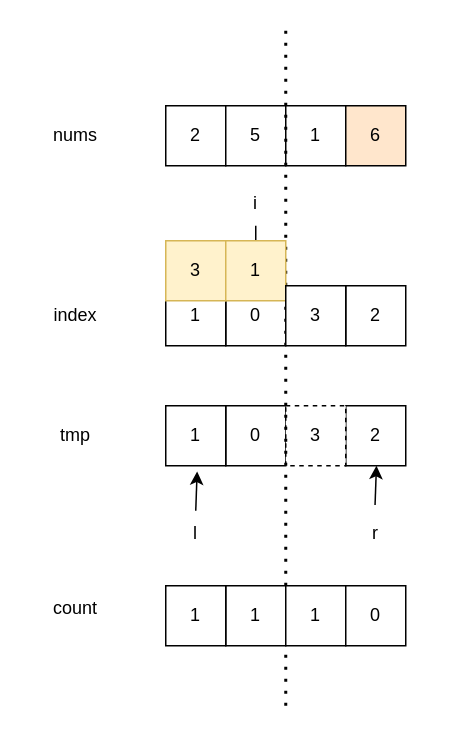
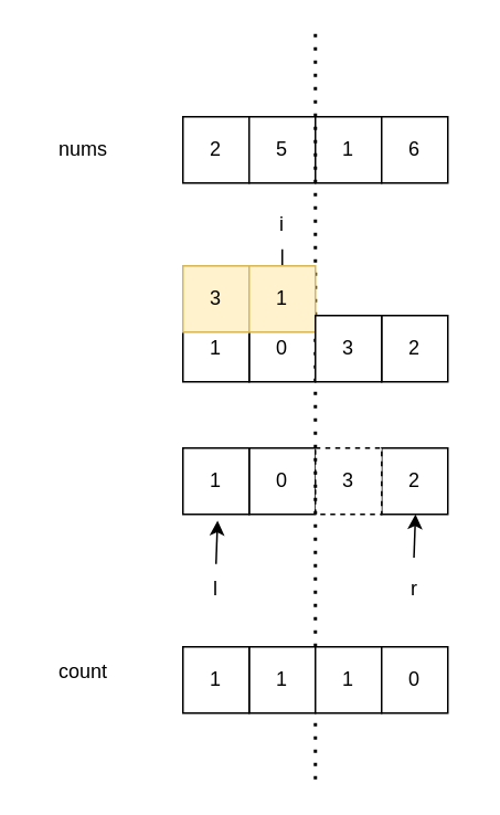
  <mxCell id="0" />
  <mxCell id="1" parent="0" />
  <mxCell id="2" value="2" style="whiteSpace=wrap;html=1;aspect=fixed;" vertex="1" parent="1"><mxGeometry x="110" y="70" width="40" height="40" as="geometry" /></mxCell>
  <mxCell id="3" value="5" style="whiteSpace=wrap;html=1;aspect=fixed;" vertex="1" parent="1"><mxGeometry x="150" y="70" width="40" height="40" as="geometry" /></mxCell>
  <mxCell id="4" value="1" style="whiteSpace=wrap;html=1;aspect=fixed;" vertex="1" parent="1"><mxGeometry x="190" y="70" width="40" height="40" as="geometry" /></mxCell>
- <mxCell id="5" value="6" style="whiteSpace=wrap;html=1;aspect=fixed;fillColor=#ffe6cc;" vertex="1" parent="1"><mxGeometry x="230" y="70" width="40" height="40" as="geometry" /></mxCell>
+ <mxCell id="5" value="6" style="whiteSpace=wrap;html=1;aspect=fixed;" vertex="1" parent="1"><mxGeometry x="230" y="70" width="40" height="40" as="geometry" /></mxCell>
  <mxCell id="6" value="0" style="whiteSpace=wrap;html=1;aspect=fixed;" vertex="1" parent="1"><mxGeometry x="150" y="190" width="40" height="40" as="geometry" /></mxCell>
  <mxCell id="7" value="1" style="whiteSpace=wrap;html=1;aspect=fixed;" vertex="1" parent="1"><mxGeometry x="110" y="190" width="40" height="40" as="geometry" /></mxCell>
  <mxCell id="8" value="2" style="whiteSpace=wrap;html=1;aspect=fixed;" vertex="1" parent="1"><mxGeometry x="230" y="190" width="40" height="40" as="geometry" /></mxCell>
  <mxCell id="9" value="nums" style="text;html=1;strokeColor=none;fillColor=none;align=center;verticalAlign=middle;whiteSpace=wrap;rounded=0;" vertex="1" parent="1"><mxGeometry x="20" y="75" width="60" height="30" as="geometry" /></mxCell>
- <mxCell id="10" value="index" style="text;html=1;strokeColor=none;fillColor=none;align=center;verticalAlign=middle;whiteSpace=wrap;rounded=0;" vertex="1" parent="1"><mxGeometry x="20" y="195" width="60" height="30" as="geometry" /></mxCell>
  <mxCell id="11" value="0" style="whiteSpace=wrap;html=1;aspect=fixed;" vertex="1" parent="1"><mxGeometry x="150" y="270" width="40" height="40" as="geometry" /></mxCell>
  <mxCell id="12" value="1" style="whiteSpace=wrap;html=1;aspect=fixed;" vertex="1" parent="1"><mxGeometry x="110" y="270" width="40" height="40" as="geometry" /></mxCell>
  <mxCell id="13" value="2" style="whiteSpace=wrap;html=1;aspect=fixed;" vertex="1" parent="1"><mxGeometry x="230" y="270" width="40" height="40" as="geometry" /></mxCell>
  <mxCell id="14" value="3" style="whiteSpace=wrap;html=1;aspect=fixed;dashed=1;" vertex="1" parent="1"><mxGeometry x="190" y="270" width="40" height="40" as="geometry" /></mxCell>
- <mxCell id="15" value="tmp" style="text;html=1;strokeColor=none;fillColor=none;align=center;verticalAlign=middle;whiteSpace=wrap;rounded=0;" vertex="1" parent="1"><mxGeometry x="20" y="275" width="60" height="30" as="geometry" /></mxCell>
  <mxCell id="16" value="" style="endArrow=none;dashed=1;html=1;dashPattern=1 3;strokeWidth=2;rounded=0;" edge="1" parent="1"><mxGeometry width="50" height="50" relative="1" as="geometry"><mxPoint x="190" y="470" as="sourcePoint" /><mxPoint x="190" y="20" as="targetPoint" /></mxGeometry></mxCell>
  <mxCell id="17" value="count" style="text;html=1;strokeColor=none;fillColor=none;align=center;verticalAlign=middle;whiteSpace=wrap;rounded=0;" vertex="1" parent="1"><mxGeometry x="20" y="390" width="60" height="30" as="geometry" /></mxCell>
  <mxCell id="18" value="1" style="whiteSpace=wrap;html=1;aspect=fixed;" vertex="1" parent="1"><mxGeometry x="150" y="390" width="40" height="40" as="geometry" /></mxCell>
  <mxCell id="19" value="1" style="whiteSpace=wrap;html=1;aspect=fixed;" vertex="1" parent="1"><mxGeometry x="110" y="390" width="40" height="40" as="geometry" /></mxCell>
  <mxCell id="20" value="1" style="whiteSpace=wrap;html=1;aspect=fixed;" vertex="1" parent="1"><mxGeometry x="190" y="390" width="40" height="40" as="geometry" /></mxCell>
  <mxCell id="21" value="0" style="whiteSpace=wrap;html=1;aspect=fixed;" vertex="1" parent="1"><mxGeometry x="230" y="390" width="40" height="40" as="geometry" /></mxCell>
  <mxCell id="22" value="i" style="text;html=1;strokeColor=none;fillColor=none;align=center;verticalAlign=middle;whiteSpace=wrap;rounded=0;" vertex="1" parent="1"><mxGeometry x="140" y="120" width="60" height="30" as="geometry" /></mxCell>
  <mxCell id="23" value="" style="endArrow=classic;html=1;rounded=0;entryX=0.523;entryY=1.095;entryDx=0;entryDy=0;entryPerimeter=0;" edge="1" parent="1" target="12"><mxGeometry width="50" height="50" relative="1" as="geometry"><mxPoint x="130" y="340" as="sourcePoint" /><mxPoint x="129.8" y="350" as="targetPoint" /></mxGeometry></mxCell>
  <mxCell id="24" value="" style="endArrow=classic;html=1;rounded=0;exitX=0.5;exitY=1;exitDx=0;exitDy=0;startArrow=none;" edge="1" parent="1" source="28"><mxGeometry width="50" height="50" relative="1" as="geometry"><mxPoint x="80" y="200" as="sourcePoint" /><mxPoint x="130" y="190" as="targetPoint" /></mxGeometry></mxCell>
  <mxCell id="25" value="" style="endArrow=classic;html=1;rounded=0;entryX=0.523;entryY=1.095;entryDx=0;entryDy=0;entryPerimeter=0;" edge="1" parent="1"><mxGeometry width="50" height="50" relative="1" as="geometry"><mxPoint x="249.54" y="336.2" as="sourcePoint" /><mxPoint x="250.46" y="310" as="targetPoint" /></mxGeometry></mxCell>
  <mxCell id="26" value="l" style="text;html=1;strokeColor=none;fillColor=none;align=center;verticalAlign=middle;whiteSpace=wrap;rounded=0;" vertex="1" parent="1"><mxGeometry x="100" y="340" width="60" height="30" as="geometry" /></mxCell>
  <mxCell id="27" value="r" style="text;html=1;strokeColor=none;fillColor=none;align=center;verticalAlign=middle;whiteSpace=wrap;rounded=0;" vertex="1" parent="1"><mxGeometry x="220" y="340" width="60" height="30" as="geometry" /></mxCell>
  <mxCell id="28" value="3" style="whiteSpace=wrap;html=1;aspect=fixed;fillColor=#fff2cc;strokeColor=#d6b656;" vertex="1" parent="1"><mxGeometry x="110" y="160" width="40" height="40" as="geometry" /></mxCell>
  <mxCell id="29" value="" style="endArrow=none;html=1;rounded=0;exitX=0.5;exitY=1;exitDx=0;exitDy=0;" edge="1" parent="1"><mxGeometry width="50" height="50" relative="1" as="geometry"><mxPoint x="170" y="150" as="sourcePoint" /><mxPoint x="170" y="160" as="targetPoint" /></mxGeometry></mxCell>
  <mxCell id="30" value="1" style="whiteSpace=wrap;html=1;aspect=fixed;fillColor=#fff2cc;strokeColor=#d6b656;" vertex="1" parent="1"><mxGeometry x="150" y="160" width="40" height="40" as="geometry" /></mxCell>
  <mxCell id="31" value="3" style="whiteSpace=wrap;html=1;aspect=fixed;" vertex="1" parent="1"><mxGeometry x="190" y="190" width="40" height="40" as="geometry" /></mxCell>
